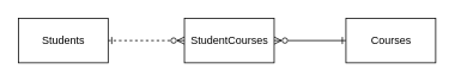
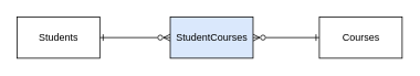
  <mxCell id="0" />
  <mxCell id="1" parent="0" />
- <mxCell id="2" value="" style="edgeStyle=none;html=1;endArrow=ERzeroToMany;endFill=0;startArrow=ERone;startFill=0;dashed=1;" parent="1" source="3" target="6" edge="1"><mxGeometry relative="1" as="geometry" /></mxCell>
+ <mxCell id="2" value="" style="edgeStyle=none;html=1;endArrow=ERzeroToMany;endFill=0;startArrow=ERone;startFill=0;" parent="1" source="3" target="6" edge="1"><mxGeometry relative="1" as="geometry" /></mxCell>
  <mxCell id="3" value="Students" style="html=1;dashed=0;whitespace=wrap;" parent="1" vertex="1"><mxGeometry x="20" y="20" width="100" height="50" as="geometry" /></mxCell>
  <mxCell id="4" value="" style="edgeStyle=none;html=1;endArrow=ERzeroToMany;endFill=0;startArrow=ERone;startFill=0;" parent="1" source="5" target="6" edge="1"><mxGeometry relative="1" as="geometry" /></mxCell>
  <mxCell id="5" value="Courses" style="html=1;dashed=0;whitespace=wrap;" parent="1" vertex="1"><mxGeometry x="385" y="20" width="100" height="50" as="geometry" /></mxCell>
- <mxCell id="6" value="StudentCourses" style="html=1;dashed=0;whitespace=wrap;" parent="1" vertex="1"><mxGeometry x="205" y="20" width="100" height="50" as="geometry" /></mxCell>
+ <mxCell id="6" value="StudentCourses" style="html=1;dashed=0;whitespace=wrap;fillColor=#dae8fc;" parent="1" vertex="1"><mxGeometry x="205" y="20" width="100" height="50" as="geometry" /></mxCell>
